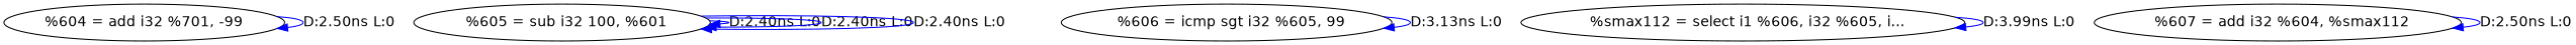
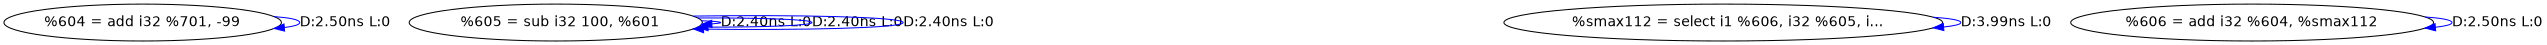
  digraph {
    fontname="DejaVu Sans"
    node [fontname="DejaVu Sans"]
    edge [color=blue fontname="DejaVu Sans"]
    n1 [label="%604 = add i32 %701, -99"]
    n2 [label="  %605 = sub i32 100, %601"]
-   n3 [label="  %606 = icmp sgt i32 %605, 99"]
    n4 [label="  %smax112 = select i1 %606, i32 %605, i..."]
-   n5 [label="  %607 = add i32 %604, %smax112"]
+   n5 [label="%606 = add i32 %604, %smax112"]
    n1 -> n1 [label="D:2.50ns L:0"]
    n2 -> n2 [label="D:2.40ns L:0"]
    n2 -> n2 [label="D:2.40ns L:0"]
    n2 -> n2 [label="D:2.40ns L:0"]
-   n3 -> n3 [label="D:3.13ns L:0"]
    n4 -> n4 [label="D:3.99ns L:0"]
    n5 -> n5 [label="D:2.50ns L:0"]
  }
